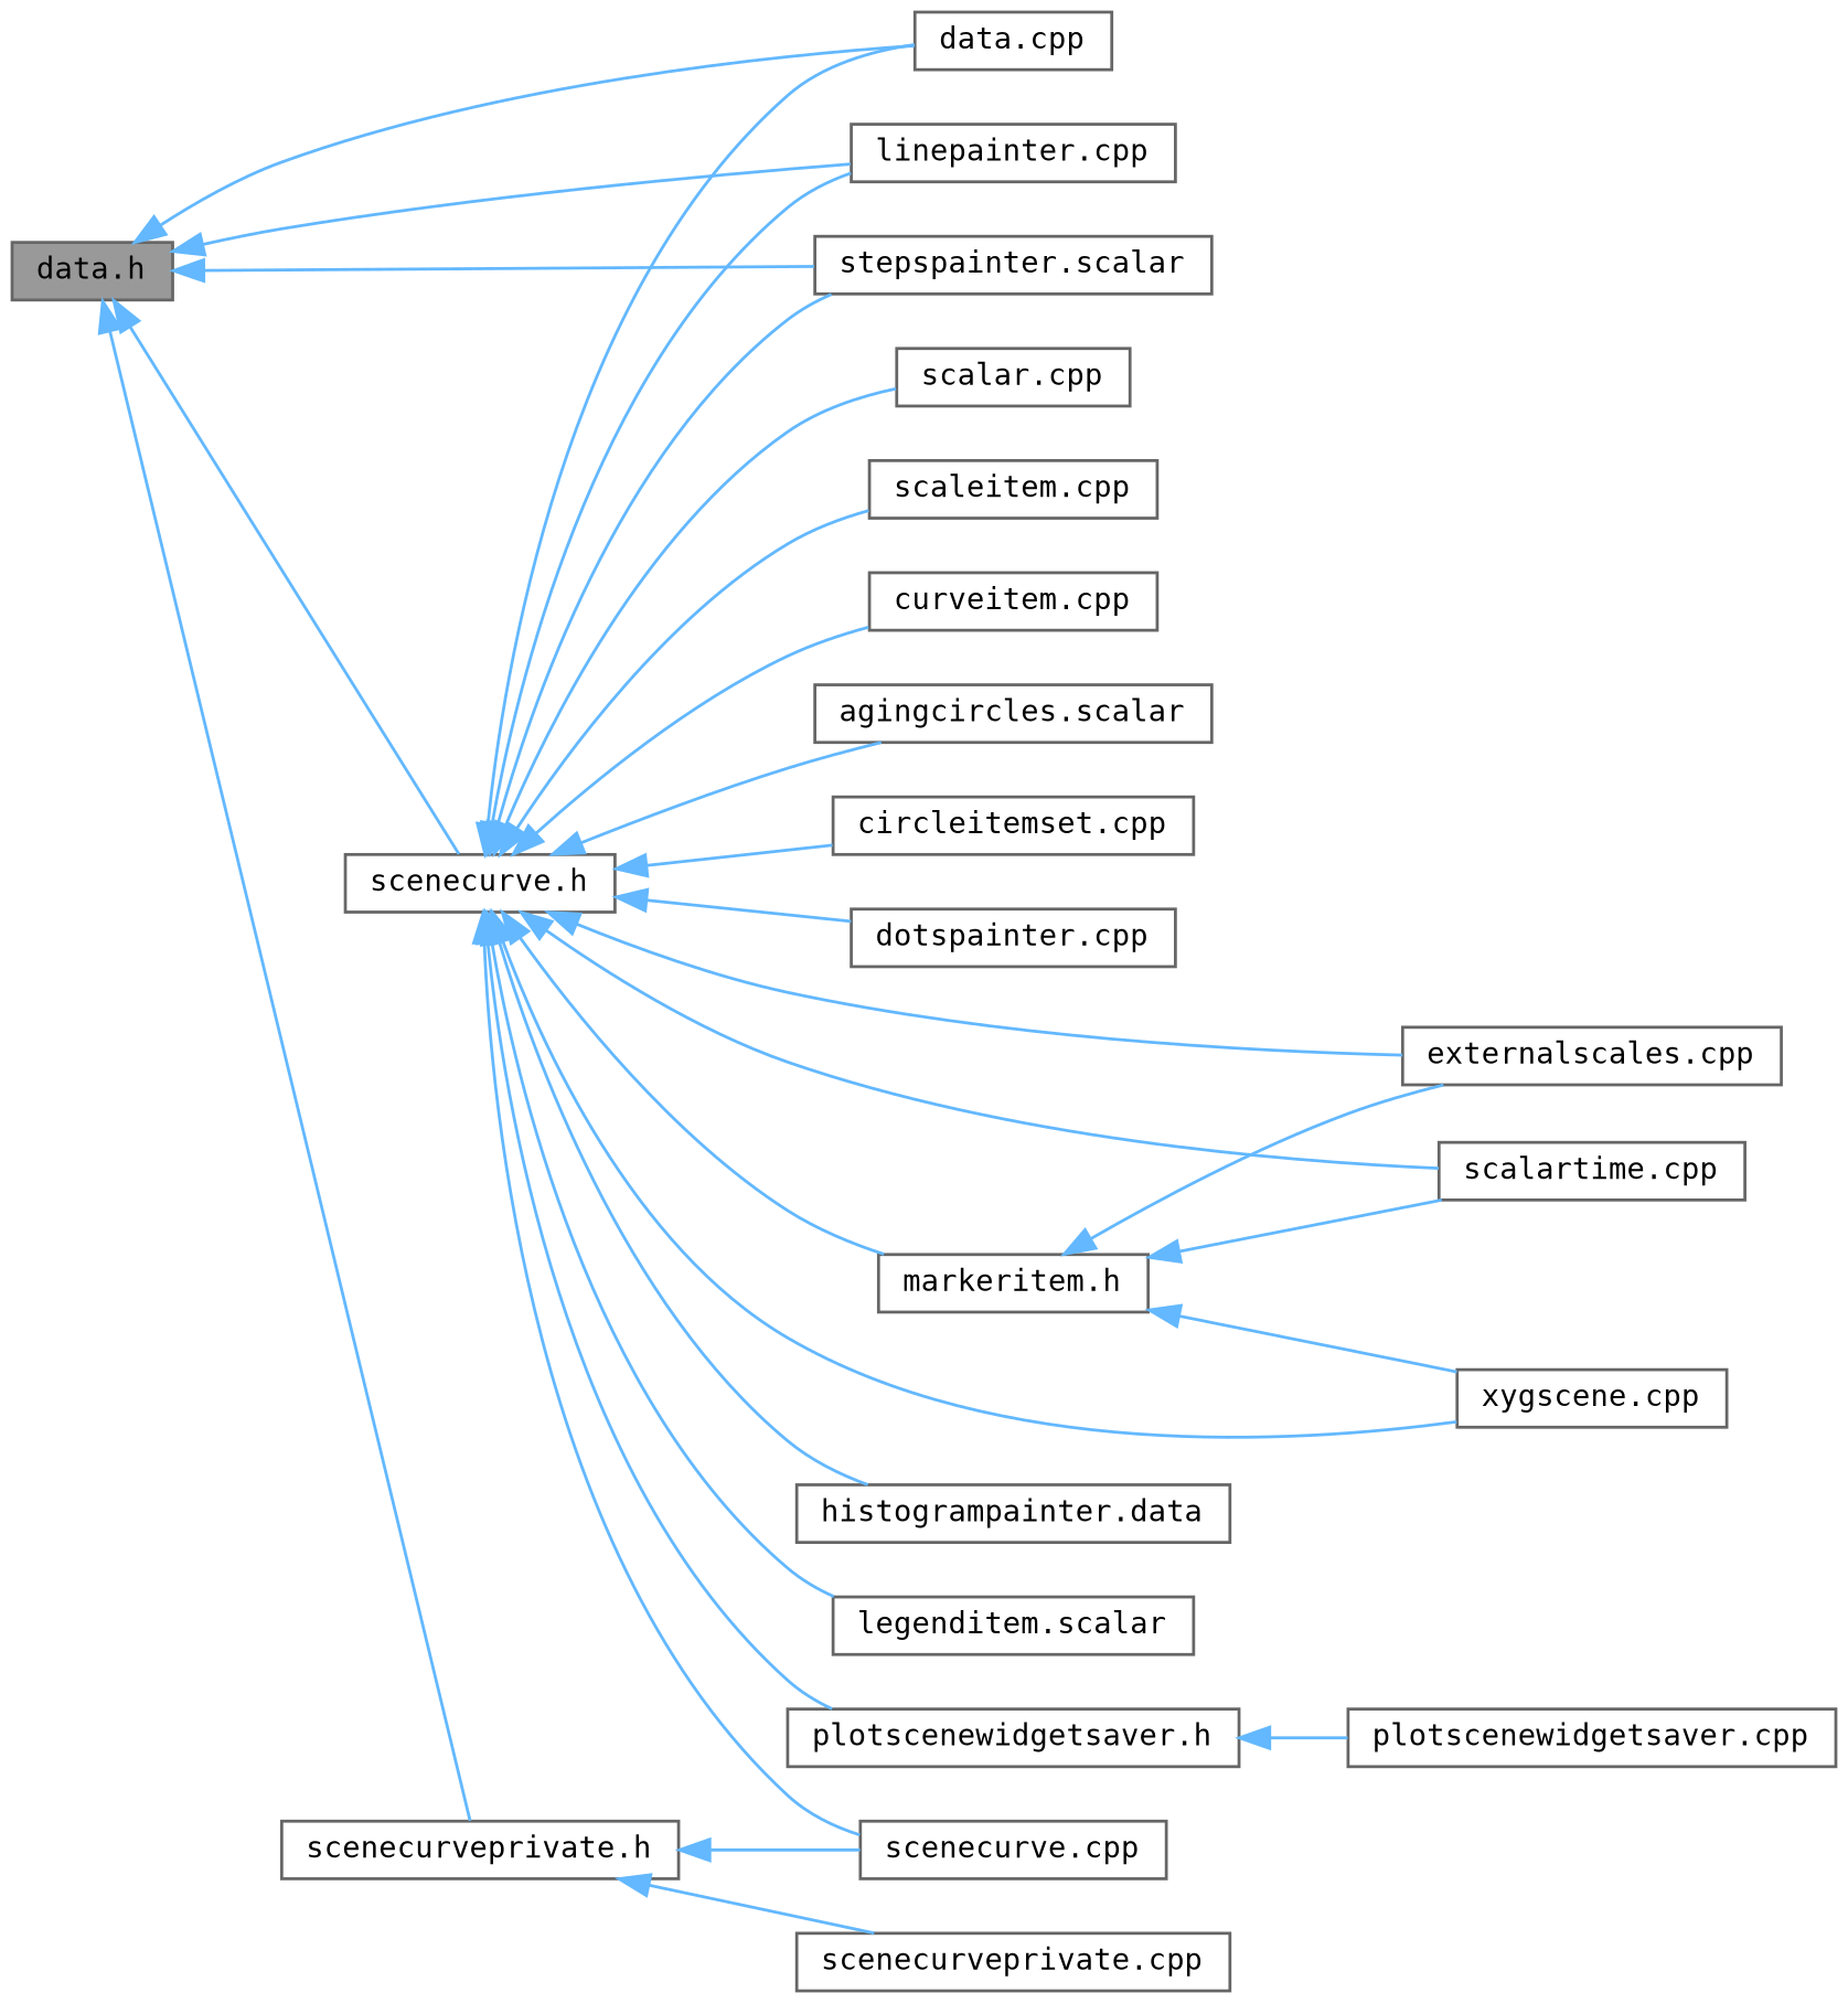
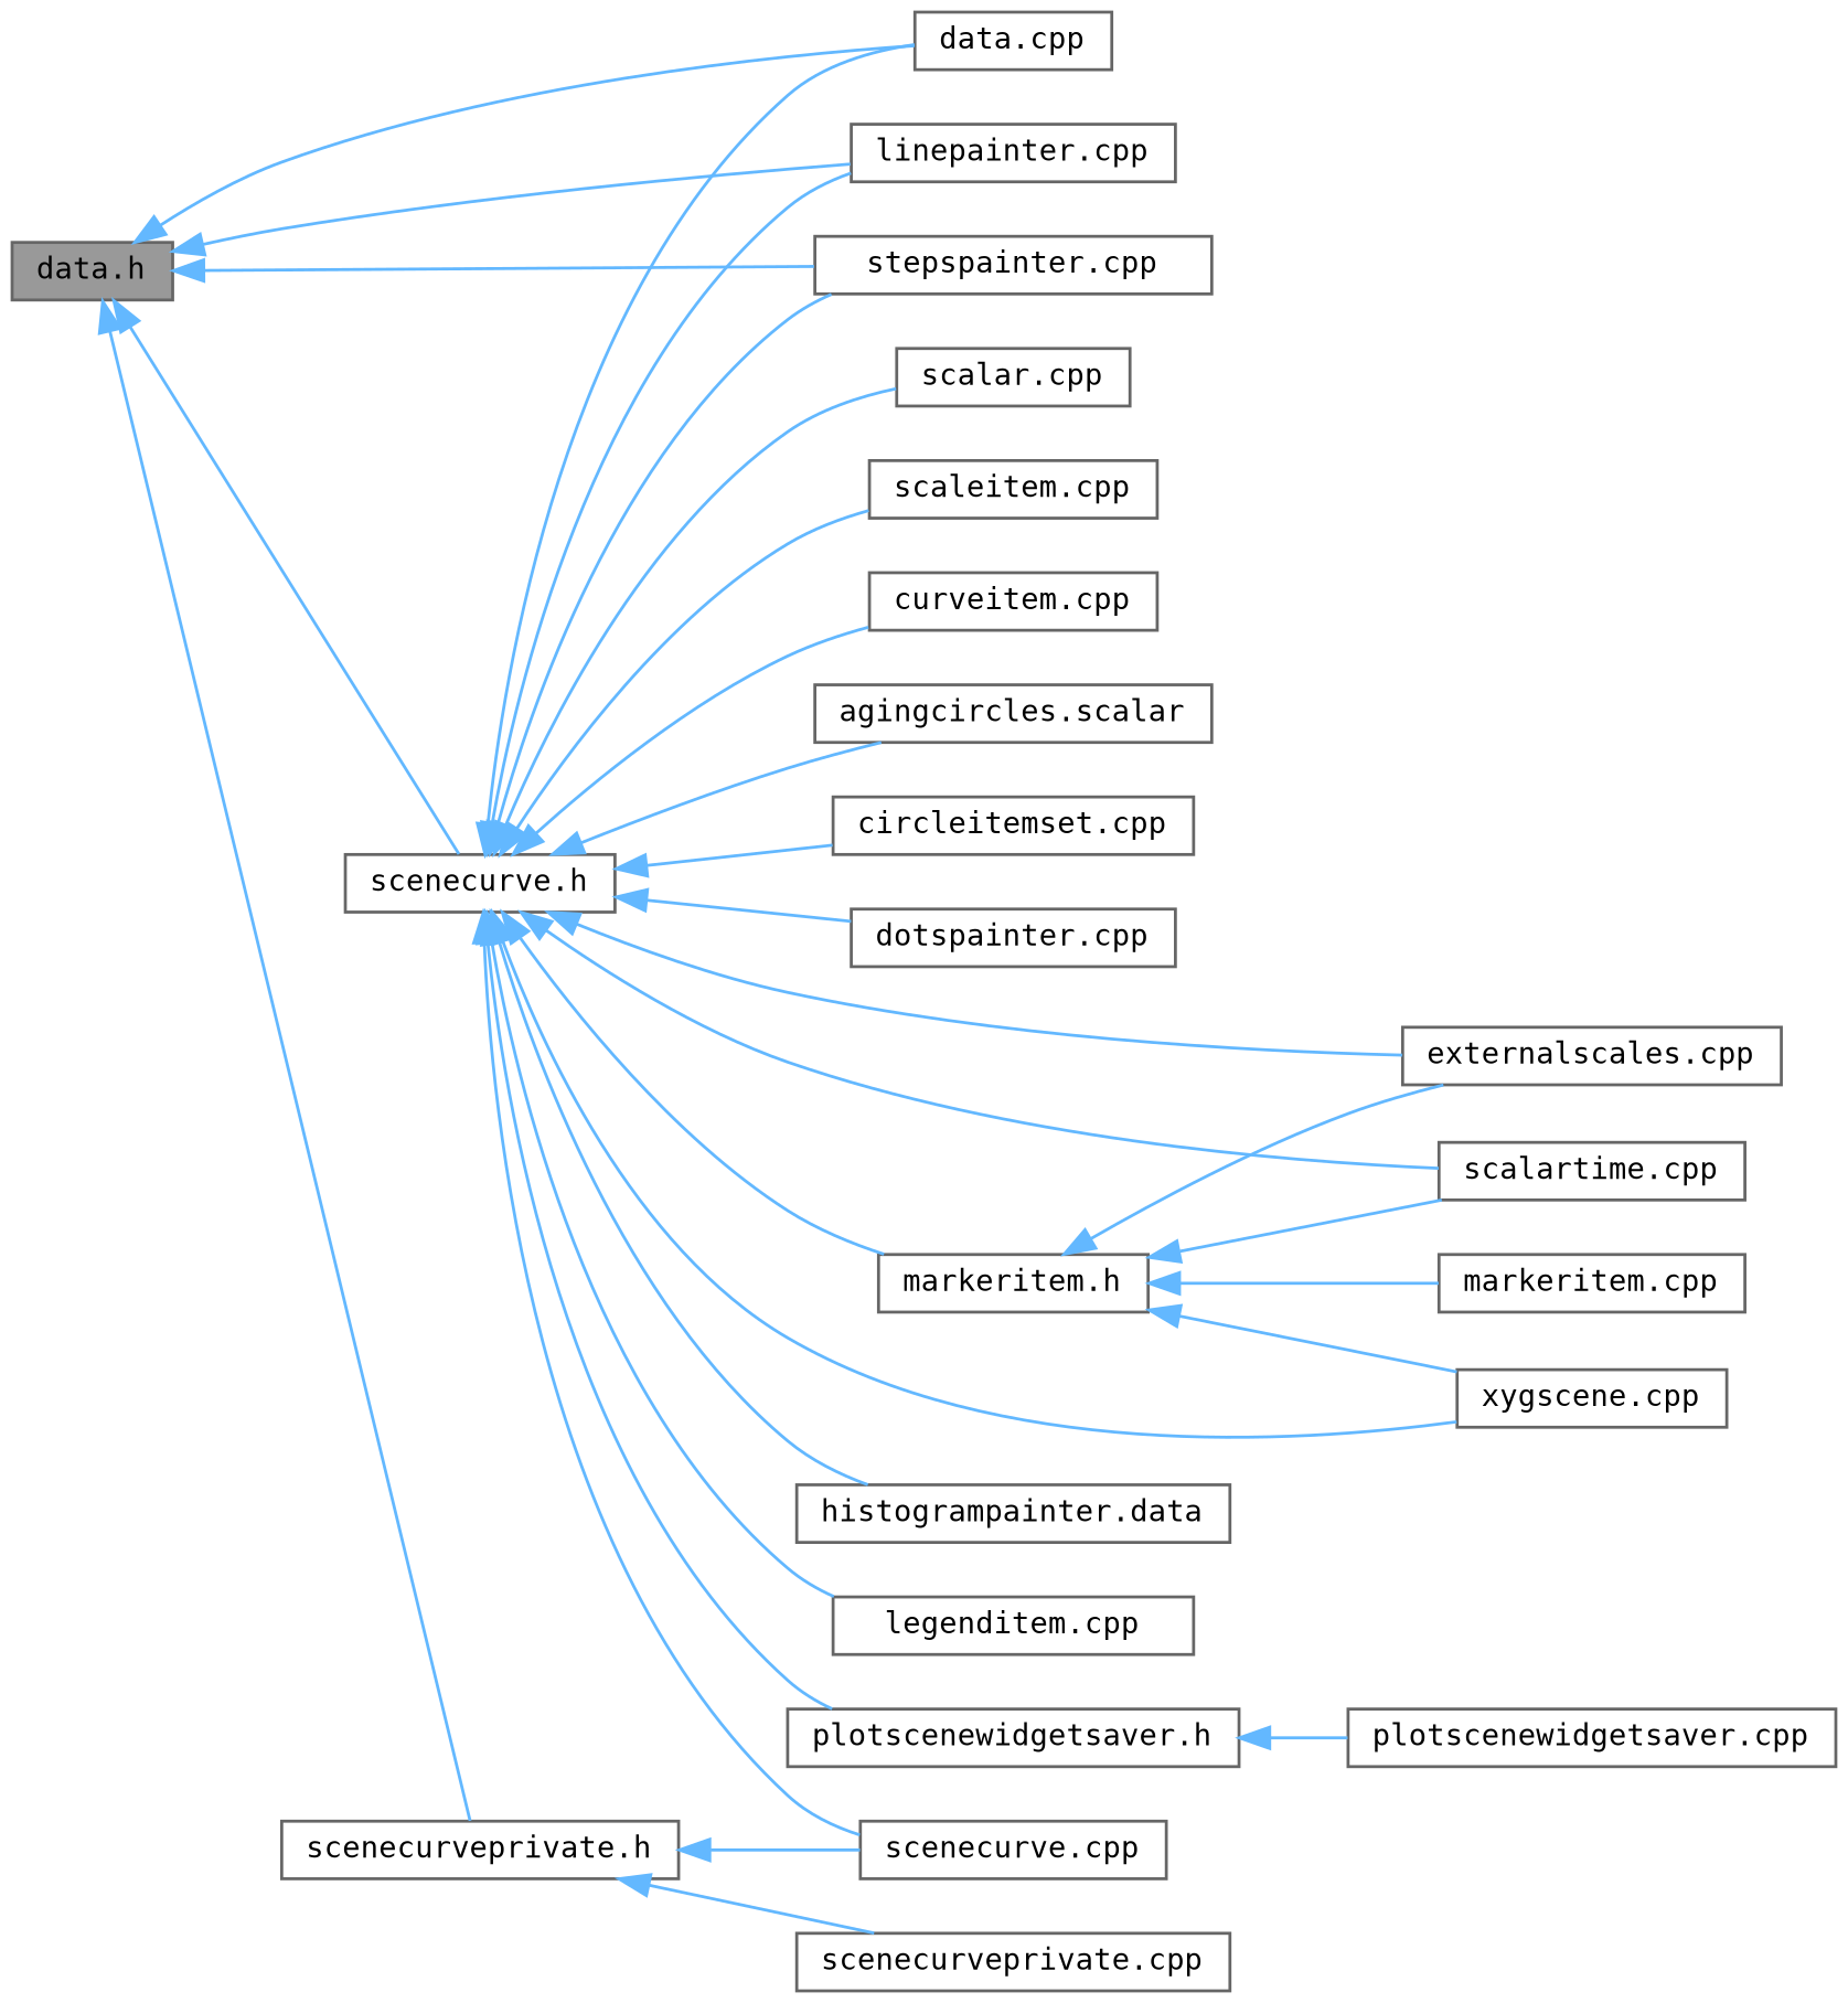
  digraph {
    fontname="DejaVu Sans Mono"
    rankdir=LR
    node [color=grey40 fillcolor=white fontname="DejaVu Sans Mono" fontsize=10 shape=box style=filled]
    edge [color=steelblue1 dir=back fontname="DejaVu Sans Mono" fontsize=10 labelfontname=Helvetica labelfontsize=10 style=solid]
    n1 [color=gray40 fillcolor=grey60 fontcolor=black height=0.2 label="data.h" width=0.4]
    n2 [height=0.2 label="data.cpp" width=0.4]
    n3 [height=0.2 label="linepainter.cpp" width=0.4]
    n4 [height=0.2 label="scenecurve.h" width=0.4]
-   n5 [height=0.2 label="stepspainter.scalar" width=0.4]
+   n5 [height=0.2 label="stepspainter.cpp" width=0.4]
    n6 [height=0.2 label="scenecurveprivate.h" width=0.4]
    n7 [height=0.2 label="curveitem.cpp" width=0.4]
    n8 [height=0.2 label="agingcircles.scalar" width=0.4]
    n9 [height=0.2 label="circleitemset.cpp" width=0.4]
    n10 [height=0.2 label="dotspainter.cpp" width=0.4]
    n11 [height=0.2 label="externalscales.cpp" width=0.4]
    n12 [height=0.2 label="histogrampainter.data" width=0.4]
-   n13 [height=0.2 label="legenditem.scalar" width=0.4]
+   n13 [height=0.2 label="legenditem.cpp" width=0.4]
    n14 [height=0.2 label="markeritem.h" width=0.4]
    n15 [height=0.2 label="scalartime.cpp" width=0.4]
    n16 [height=0.2 label="xygscene.cpp" width=0.4]
    n17 [height=0.2 label="plotscenewidgetsaver.h" width=0.4]
    n18 [height=0.2 label="scalar.cpp" width=0.4]
    n19 [height=0.2 label="scaleitem.cpp" width=0.4]
    n20 [height=0.2 label="scenecurve.cpp" width=0.4]
    n21 [height=0.2 label="scenecurveprivate.cpp" width=0.4]
+   n22 [height=0.2 label="markeritem.cpp" width=0.4]
    n23 [height=0.2 label="plotscenewidgetsaver.cpp" width=0.4]
    n1 -> n2
    n1 -> n3
    n1 -> n4
    n1 -> n5
    n1 -> n6
    n4 -> n2
    n4 -> n3
    n4 -> n5
    n4 -> n7
    n4 -> n8
    n4 -> n9
    n4 -> n10
    n4 -> n11
    n4 -> n12
    n4 -> n13
    n4 -> n14
    n4 -> n15
    n4 -> n16
    n4 -> n17
    n4 -> n18
    n4 -> n19
    n4 -> n20
    n6 -> n20
    n6 -> n21
    n14 -> n11
    n14 -> n15
    n14 -> n16
+   n14 -> n22
    n17 -> n23
  }
